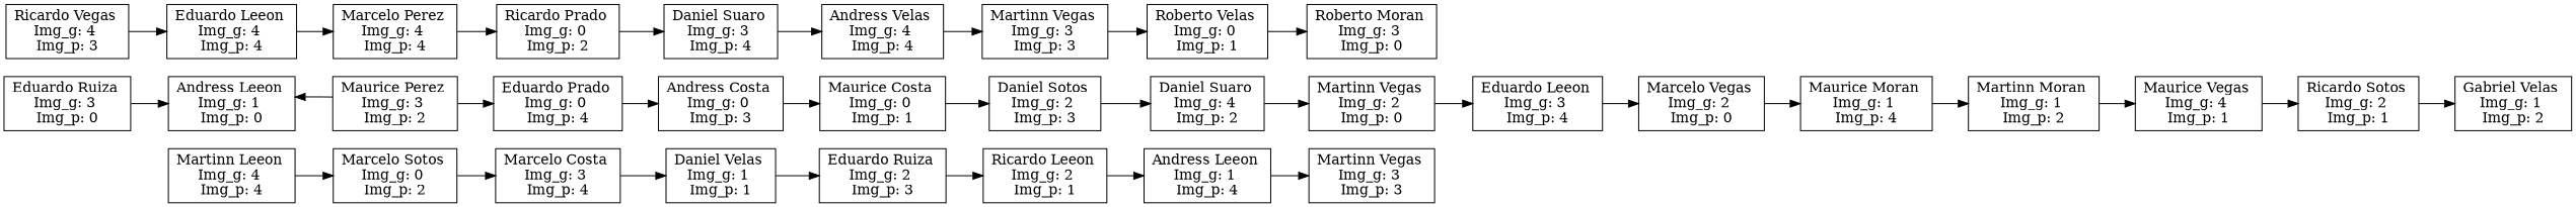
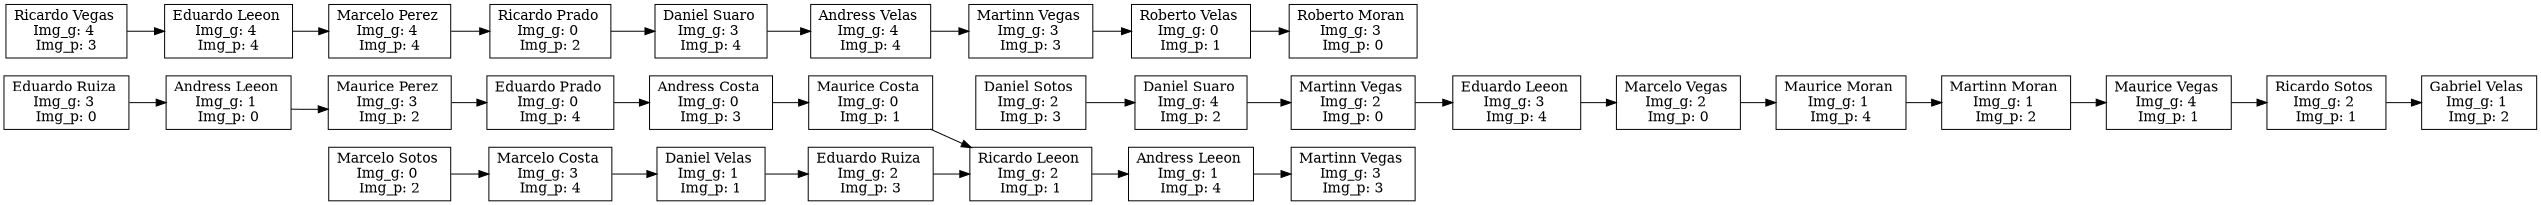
  digraph {
    rankdir=LR
    node [shape=record]
    n1 [label="Eduardo Ruiza \nImg_g:            3  \nImg_p:            0 "]
    n2 [label="Andress Leeon \nImg_g:            1  \nImg_p:            0 "]
    n3 [label="Maurice Perez \nImg_g:            3  \nImg_p:            2 "]
    n4 [label="Eduardo Prado \nImg_g:            0  \nImg_p:            4 "]
    n5 [label="Andress Costa \nImg_g:            0  \nImg_p:            3 "]
    n6 [label="Maurice Costa \nImg_g:            0  \nImg_p:            1 "]
    n7 [label="Daniel Sotos \nImg_g:            2  \nImg_p:            3 "]
    n8 [label="Daniel Suaro \nImg_g:            4  \nImg_p:            2 "]
    n9 [label="Martinn Vegas \nImg_g:            2  \nImg_p:            0 "]
    n10 [label="Eduardo Leeon \nImg_g:            3  \nImg_p:            4 "]
    n11 [label="Marcelo Vegas \nImg_g:            2  \nImg_p:            0 "]
    n12 [label="Maurice Moran \nImg_g:            1  \nImg_p:            4 "]
    n13 [label="Martinn Moran \nImg_g:            1  \nImg_p:            2 "]
    n14 [label="Maurice Vegas \nImg_g:            4  \nImg_p:            1 "]
    n15 [label="Ricardo Sotos \nImg_g:            2  \nImg_p:            1 "]
    n16 [label="Gabriel Velas \nImg_g:            1  \nImg_p:            2 "]
-   n17 [label="Martinn Leeon \nImg_g:            4  \nImg_p:            4 "]
    n18 [label="Marcelo Sotos \nImg_g:            0  \nImg_p:            2 "]
    n19 [label="Marcelo Costa \nImg_g:            3  \nImg_p:            4 "]
    n20 [label="Daniel Velas \nImg_g:            1  \nImg_p:            1 "]
    n21 [label="Eduardo Ruiza \nImg_g:            2  \nImg_p:            3 "]
    n22 [label="Ricardo Leeon \nImg_g:            2  \nImg_p:            1 "]
    n23 [label="Andress Leeon \nImg_g:            1  \nImg_p:            4 "]
    n24 [label="Martinn Vegas \nImg_g:            3  \nImg_p:            3 "]
    n25 [label="Ricardo Vegas \nImg_g:            4  \nImg_p:            3 "]
    n26 [label="Eduardo Leeon \nImg_g:            4  \nImg_p:            4 "]
    n27 [label="Marcelo Perez \nImg_g:            4  \nImg_p:            4 "]
    n28 [label="Ricardo Prado \nImg_g:            0  \nImg_p:            2 "]
    n29 [label="Daniel Suaro \nImg_g:            3  \nImg_p:            4 "]
    n30 [label="Andress Velas \nImg_g:            4  \nImg_p:            4 "]
    n31 [label="Martinn Vegas \nImg_g:            3  \nImg_p:            3 "]
    n32 [label="Roberto Velas \nImg_g:            0  \nImg_p:            1 "]
    n33 [label="Roberto Moran \nImg_g:            3  \nImg_p:            0 "]
    n1 -> n2
-   n3 -> n2
+   n2 -> n3
    n3 -> n4
    n4 -> n5
    n5 -> n6
-   n6 -> n7
+   n6 -> n22
    n7 -> n8
    n8 -> n9
    n9 -> n10
    n10 -> n11
    n11 -> n12
    n12 -> n13
    n13 -> n14
    n14 -> n15
    n15 -> n16
-   n17 -> n18
    n18 -> n19
    n19 -> n20
    n20 -> n21
    n21 -> n22
    n22 -> n23
    n23 -> n24
    n25 -> n26
    n26 -> n27
    n27 -> n28
    n28 -> n29
    n29 -> n30
    n30 -> n31
    n31 -> n32
    n32 -> n33
  }
